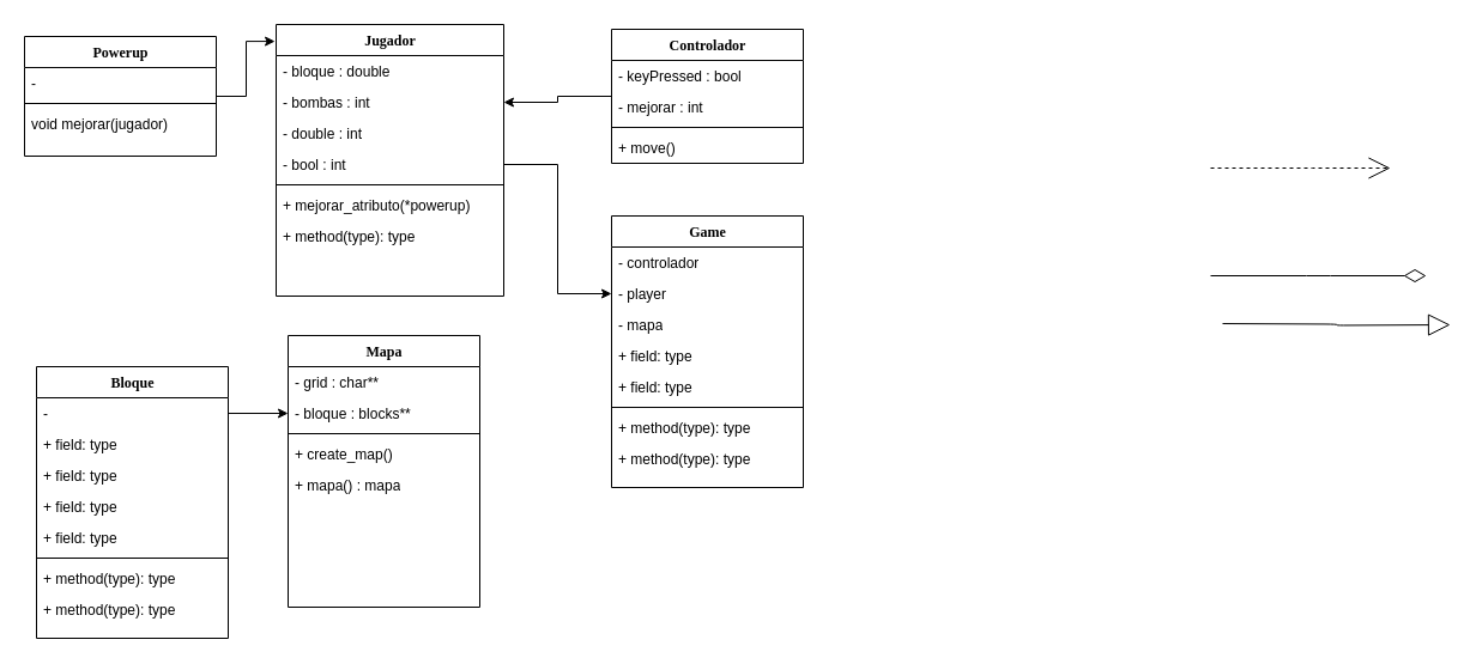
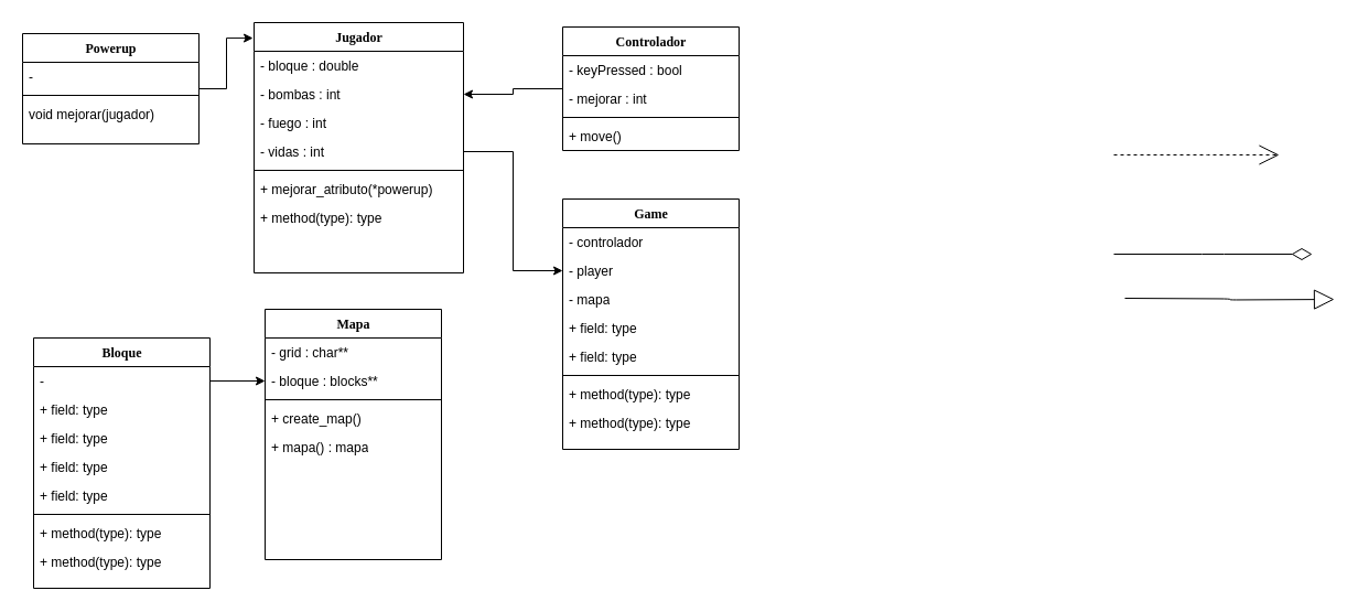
  <mxCell id="0" />
  <mxCell id="1" parent="0" />
  <mxCell id="2" value="Bloque" style="swimlane;html=1;fontStyle=1;align=center;verticalAlign=top;childLayout=stackLayout;horizontal=1;startSize=26;horizontalStack=0;resizeParent=1;resizeLast=0;collapsible=1;marginBottom=0;swimlaneFillColor=#ffffff;rounded=0;shadow=0;comic=0;labelBackgroundColor=none;strokeWidth=1;fillColor=none;fontFamily=Verdana;fontSize=12" parent="1" vertex="1"><mxGeometry x="30" y="306" width="160" height="227" as="geometry" /></mxCell>
  <mxCell id="3" value="-&amp;nbsp;" style="text;html=1;strokeColor=none;fillColor=none;align=left;verticalAlign=top;spacingLeft=4;spacingRight=4;whiteSpace=wrap;overflow=hidden;rotatable=0;points=[[0,0.5],[1,0.5]];portConstraint=eastwest;" parent="2" vertex="1"><mxGeometry y="26" width="160" height="26" as="geometry" /></mxCell>
  <mxCell id="4" value="+ field: type" style="text;html=1;strokeColor=none;fillColor=none;align=left;verticalAlign=top;spacingLeft=4;spacingRight=4;whiteSpace=wrap;overflow=hidden;rotatable=0;points=[[0,0.5],[1,0.5]];portConstraint=eastwest;" parent="2" vertex="1"><mxGeometry y="52" width="160" height="26" as="geometry" /></mxCell>
  <mxCell id="5" value="+ field: type" style="text;html=1;strokeColor=none;fillColor=none;align=left;verticalAlign=top;spacingLeft=4;spacingRight=4;whiteSpace=wrap;overflow=hidden;rotatable=0;points=[[0,0.5],[1,0.5]];portConstraint=eastwest;" parent="2" vertex="1"><mxGeometry y="78" width="160" height="26" as="geometry" /></mxCell>
  <mxCell id="6" value="+ field: type" style="text;html=1;strokeColor=none;fillColor=none;align=left;verticalAlign=top;spacingLeft=4;spacingRight=4;whiteSpace=wrap;overflow=hidden;rotatable=0;points=[[0,0.5],[1,0.5]];portConstraint=eastwest;" parent="2" vertex="1"><mxGeometry y="104" width="160" height="26" as="geometry" /></mxCell>
  <mxCell id="7" value="+ field: type" style="text;html=1;strokeColor=none;fillColor=none;align=left;verticalAlign=top;spacingLeft=4;spacingRight=4;whiteSpace=wrap;overflow=hidden;rotatable=0;points=[[0,0.5],[1,0.5]];portConstraint=eastwest;" parent="2" vertex="1"><mxGeometry y="130" width="160" height="26" as="geometry" /></mxCell>
  <mxCell id="8" value="" style="line;html=1;strokeWidth=1;fillColor=none;align=left;verticalAlign=middle;spacingTop=-1;spacingLeft=3;spacingRight=3;rotatable=0;labelPosition=right;points=[];portConstraint=eastwest;" parent="2" vertex="1"><mxGeometry y="156" width="160" height="8" as="geometry" /></mxCell>
  <mxCell id="9" value="+ method(type): type" style="text;html=1;strokeColor=none;fillColor=none;align=left;verticalAlign=top;spacingLeft=4;spacingRight=4;whiteSpace=wrap;overflow=hidden;rotatable=0;points=[[0,0.5],[1,0.5]];portConstraint=eastwest;" parent="2" vertex="1"><mxGeometry y="164" width="160" height="26" as="geometry" /></mxCell>
  <mxCell id="10" value="+ method(type): type" style="text;html=1;strokeColor=none;fillColor=none;align=left;verticalAlign=top;spacingLeft=4;spacingRight=4;whiteSpace=wrap;overflow=hidden;rotatable=0;points=[[0,0.5],[1,0.5]];portConstraint=eastwest;" parent="2" vertex="1"><mxGeometry y="190" width="160" height="26" as="geometry" /></mxCell>
  <mxCell id="11" style="edgeStyle=elbowEdgeStyle;html=1;labelBackgroundColor=none;startFill=0;startSize=8;endArrow=open;endFill=0;endSize=16;fontFamily=Verdana;fontSize=12;elbow=vertical;dashed=1;" parent="1" edge="1"><mxGeometry relative="1" as="geometry"><mxPoint x="1010" y="140" as="sourcePoint" /><mxPoint x="1160" y="140" as="targetPoint" /></mxGeometry></mxCell>
  <mxCell id="12" style="edgeStyle=orthogonalEdgeStyle;html=1;labelBackgroundColor=none;startFill=0;startSize=8;endArrow=block;endFill=0;endSize=16;fontFamily=Verdana;fontSize=12;" parent="1" edge="1"><mxGeometry relative="1" as="geometry"><mxPoint x="1020" y="270" as="sourcePoint" /><mxPoint x="1210" y="271" as="targetPoint" /></mxGeometry></mxCell>
  <mxCell id="13" style="edgeStyle=elbowEdgeStyle;html=1;labelBackgroundColor=none;startFill=0;startSize=8;endArrow=diamondThin;endFill=0;endSize=16;fontFamily=Verdana;fontSize=12;elbow=vertical;" parent="1" edge="1"><mxGeometry relative="1" as="geometry"><mxPoint x="1010" y="230" as="sourcePoint" /><mxPoint x="1190" y="230" as="targetPoint" /></mxGeometry></mxCell>
  <mxCell id="14" value="Game" style="swimlane;html=1;fontStyle=1;align=center;verticalAlign=top;childLayout=stackLayout;horizontal=1;startSize=26;horizontalStack=0;resizeParent=1;resizeLast=0;collapsible=1;marginBottom=0;swimlaneFillColor=#ffffff;rounded=0;shadow=0;comic=0;labelBackgroundColor=none;strokeWidth=1;fillColor=none;fontFamily=Verdana;fontSize=12" parent="1" vertex="1"><mxGeometry x="510" y="180" width="160" height="227" as="geometry" /></mxCell>
  <mxCell id="15" value="- controlador" style="text;html=1;strokeColor=none;fillColor=none;align=left;verticalAlign=top;spacingLeft=4;spacingRight=4;whiteSpace=wrap;overflow=hidden;rotatable=0;points=[[0,0.5],[1,0.5]];portConstraint=eastwest;" parent="14" vertex="1"><mxGeometry y="26" width="160" height="26" as="geometry" /></mxCell>
  <mxCell id="16" value="- player" style="text;html=1;strokeColor=none;fillColor=none;align=left;verticalAlign=top;spacingLeft=4;spacingRight=4;whiteSpace=wrap;overflow=hidden;rotatable=0;points=[[0,0.5],[1,0.5]];portConstraint=eastwest;" parent="14" vertex="1"><mxGeometry y="52" width="160" height="26" as="geometry" /></mxCell>
  <mxCell id="17" value="- mapa" style="text;html=1;strokeColor=none;fillColor=none;align=left;verticalAlign=top;spacingLeft=4;spacingRight=4;whiteSpace=wrap;overflow=hidden;rotatable=0;points=[[0,0.5],[1,0.5]];portConstraint=eastwest;" parent="14" vertex="1"><mxGeometry y="78" width="160" height="26" as="geometry" /></mxCell>
  <mxCell id="18" value="+ field: type" style="text;html=1;strokeColor=none;fillColor=none;align=left;verticalAlign=top;spacingLeft=4;spacingRight=4;whiteSpace=wrap;overflow=hidden;rotatable=0;points=[[0,0.5],[1,0.5]];portConstraint=eastwest;" parent="14" vertex="1"><mxGeometry y="104" width="160" height="26" as="geometry" /></mxCell>
  <mxCell id="19" value="+ field: type" style="text;html=1;strokeColor=none;fillColor=none;align=left;verticalAlign=top;spacingLeft=4;spacingRight=4;whiteSpace=wrap;overflow=hidden;rotatable=0;points=[[0,0.5],[1,0.5]];portConstraint=eastwest;" parent="14" vertex="1"><mxGeometry y="130" width="160" height="26" as="geometry" /></mxCell>
  <mxCell id="20" value="" style="line;html=1;strokeWidth=1;fillColor=none;align=left;verticalAlign=middle;spacingTop=-1;spacingLeft=3;spacingRight=3;rotatable=0;labelPosition=right;points=[];portConstraint=eastwest;" parent="14" vertex="1"><mxGeometry y="156" width="160" height="8" as="geometry" /></mxCell>
  <mxCell id="21" value="+ method(type): type" style="text;html=1;strokeColor=none;fillColor=none;align=left;verticalAlign=top;spacingLeft=4;spacingRight=4;whiteSpace=wrap;overflow=hidden;rotatable=0;points=[[0,0.5],[1,0.5]];portConstraint=eastwest;" parent="14" vertex="1"><mxGeometry y="164" width="160" height="26" as="geometry" /></mxCell>
  <mxCell id="22" value="+ method(type): type" style="text;html=1;strokeColor=none;fillColor=none;align=left;verticalAlign=top;spacingLeft=4;spacingRight=4;whiteSpace=wrap;overflow=hidden;rotatable=0;points=[[0,0.5],[1,0.5]];portConstraint=eastwest;" parent="14" vertex="1"><mxGeometry y="190" width="160" height="26" as="geometry" /></mxCell>
  <mxCell id="23" style="edgeStyle=orthogonalEdgeStyle;rounded=0;orthogonalLoop=1;jettySize=auto;html=1;entryX=1;entryY=0.5;entryDx=0;entryDy=0;" edge="1" parent="1" source="24" target="31"><mxGeometry relative="1" as="geometry" /></mxCell>
  <mxCell id="24" value="Controlador" style="swimlane;html=1;fontStyle=1;align=center;verticalAlign=top;childLayout=stackLayout;horizontal=1;startSize=26;horizontalStack=0;resizeParent=1;resizeLast=0;collapsible=1;marginBottom=0;swimlaneFillColor=#ffffff;rounded=0;shadow=0;comic=0;labelBackgroundColor=none;strokeWidth=1;fillColor=none;fontFamily=Verdana;fontSize=12" parent="1" vertex="1"><mxGeometry x="510" y="24" width="160" height="112" as="geometry" /></mxCell>
  <mxCell id="25" value="- keyPressed : bool" style="text;html=1;strokeColor=none;fillColor=none;align=left;verticalAlign=top;spacingLeft=4;spacingRight=4;whiteSpace=wrap;overflow=hidden;rotatable=0;points=[[0,0.5],[1,0.5]];portConstraint=eastwest;" parent="24" vertex="1"><mxGeometry y="26" width="160" height="26" as="geometry" /></mxCell>
  <mxCell id="26" value="- mejorar : int" style="text;html=1;strokeColor=none;fillColor=none;align=left;verticalAlign=top;spacingLeft=4;spacingRight=4;whiteSpace=wrap;overflow=hidden;rotatable=0;points=[[0,0.5],[1,0.5]];portConstraint=eastwest;" parent="24" vertex="1"><mxGeometry y="52" width="160" height="26" as="geometry" /></mxCell>
  <mxCell id="27" value="" style="line;html=1;strokeWidth=1;fillColor=none;align=left;verticalAlign=middle;spacingTop=-1;spacingLeft=3;spacingRight=3;rotatable=0;labelPosition=right;points=[];portConstraint=eastwest;" parent="24" vertex="1"><mxGeometry y="78" width="160" height="8" as="geometry" /></mxCell>
  <mxCell id="28" value="+ move()" style="text;html=1;strokeColor=none;fillColor=none;align=left;verticalAlign=top;spacingLeft=4;spacingRight=4;whiteSpace=wrap;overflow=hidden;rotatable=0;points=[[0,0.5],[1,0.5]];portConstraint=eastwest;" parent="24" vertex="1"><mxGeometry y="86" width="160" height="26" as="geometry" /></mxCell>
  <mxCell id="29" value="Jugador" style="swimlane;html=1;fontStyle=1;align=center;verticalAlign=top;childLayout=stackLayout;horizontal=1;startSize=26;horizontalStack=0;resizeParent=1;resizeLast=0;collapsible=1;marginBottom=0;swimlaneFillColor=#ffffff;rounded=0;shadow=0;comic=0;labelBackgroundColor=none;strokeWidth=1;fillColor=none;fontFamily=Verdana;fontSize=12" parent="1" vertex="1"><mxGeometry x="230" y="20" width="190" height="227" as="geometry" /></mxCell>
  <mxCell id="30" value="- bloque : double" style="text;html=1;strokeColor=none;fillColor=none;align=left;verticalAlign=top;spacingLeft=4;spacingRight=4;whiteSpace=wrap;overflow=hidden;rotatable=0;points=[[0,0.5],[1,0.5]];portConstraint=eastwest;" parent="29" vertex="1"><mxGeometry y="26" width="190" height="26" as="geometry" /></mxCell>
  <mxCell id="31" value="- bombas : int" style="text;html=1;strokeColor=none;fillColor=none;align=left;verticalAlign=top;spacingLeft=4;spacingRight=4;whiteSpace=wrap;overflow=hidden;rotatable=0;points=[[0,0.5],[1,0.5]];portConstraint=eastwest;" parent="29" vertex="1"><mxGeometry y="52" width="190" height="26" as="geometry" /></mxCell>
- <mxCell id="32" value="- double : int" style="text;html=1;strokeColor=none;fillColor=none;align=left;verticalAlign=top;spacingLeft=4;spacingRight=4;whiteSpace=wrap;overflow=hidden;rotatable=0;points=[[0,0.5],[1,0.5]];portConstraint=eastwest;" parent="29" vertex="1"><mxGeometry y="78" width="190" height="26" as="geometry" /></mxCell>
- <mxCell id="33" value="- bool : int" style="text;html=1;strokeColor=none;fillColor=none;align=left;verticalAlign=top;spacingLeft=4;spacingRight=4;whiteSpace=wrap;overflow=hidden;rotatable=0;points=[[0,0.5],[1,0.5]];portConstraint=eastwest;" parent="29" vertex="1"><mxGeometry y="104" width="190" height="26" as="geometry" /></mxCell>
+ <mxCell id="32" value="- fuego : int" style="text;html=1;strokeColor=none;fillColor=none;align=left;verticalAlign=top;spacingLeft=4;spacingRight=4;whiteSpace=wrap;overflow=hidden;rotatable=0;points=[[0,0.5],[1,0.5]];portConstraint=eastwest;" parent="29" vertex="1"><mxGeometry y="78" width="190" height="26" as="geometry" /></mxCell>
+ <mxCell id="33" value="- vidas : int" style="text;html=1;strokeColor=none;fillColor=none;align=left;verticalAlign=top;spacingLeft=4;spacingRight=4;whiteSpace=wrap;overflow=hidden;rotatable=0;points=[[0,0.5],[1,0.5]];portConstraint=eastwest;" parent="29" vertex="1"><mxGeometry y="104" width="190" height="26" as="geometry" /></mxCell>
  <mxCell id="34" value="" style="line;html=1;strokeWidth=1;fillColor=none;align=left;verticalAlign=middle;spacingTop=-1;spacingLeft=3;spacingRight=3;rotatable=0;labelPosition=right;points=[];portConstraint=eastwest;" parent="29" vertex="1"><mxGeometry y="130" width="190" height="8" as="geometry" /></mxCell>
  <mxCell id="35" value="+ mejorar_atributo(*powerup)" style="text;html=1;strokeColor=none;fillColor=none;align=left;verticalAlign=top;spacingLeft=4;spacingRight=4;whiteSpace=wrap;overflow=hidden;rotatable=0;points=[[0,0.5],[1,0.5]];portConstraint=eastwest;" parent="29" vertex="1"><mxGeometry y="138" width="190" height="26" as="geometry" /></mxCell>
  <mxCell id="36" value="+ method(type): type" style="text;html=1;strokeColor=none;fillColor=none;align=left;verticalAlign=top;spacingLeft=4;spacingRight=4;whiteSpace=wrap;overflow=hidden;rotatable=0;points=[[0,0.5],[1,0.5]];portConstraint=eastwest;" parent="29" vertex="1"><mxGeometry y="164" width="190" height="26" as="geometry" /></mxCell>
  <mxCell id="37" value="Powerup" style="swimlane;html=1;fontStyle=1;align=center;verticalAlign=top;childLayout=stackLayout;horizontal=1;startSize=26;horizontalStack=0;resizeParent=1;resizeLast=0;collapsible=1;marginBottom=0;swimlaneFillColor=#ffffff;rounded=0;shadow=0;comic=0;labelBackgroundColor=none;strokeWidth=1;fillColor=none;fontFamily=Verdana;fontSize=12" vertex="1" parent="1"><mxGeometry x="20" y="30" width="160" height="100" as="geometry" /></mxCell>
  <mxCell id="38" value="-&amp;nbsp;" style="text;html=1;strokeColor=none;fillColor=none;align=left;verticalAlign=top;spacingLeft=4;spacingRight=4;whiteSpace=wrap;overflow=hidden;rotatable=0;points=[[0,0.5],[1,0.5]];portConstraint=eastwest;" vertex="1" parent="37"><mxGeometry y="26" width="160" height="26" as="geometry" /></mxCell>
  <mxCell id="39" value="" style="line;html=1;strokeWidth=1;fillColor=none;align=left;verticalAlign=middle;spacingTop=-1;spacingLeft=3;spacingRight=3;rotatable=0;labelPosition=right;points=[];portConstraint=eastwest;" vertex="1" parent="37"><mxGeometry y="52" width="160" height="8" as="geometry" /></mxCell>
  <mxCell id="40" value="void mejorar(jugador)" style="text;html=1;strokeColor=none;fillColor=none;align=left;verticalAlign=top;spacingLeft=4;spacingRight=4;whiteSpace=wrap;overflow=hidden;rotatable=0;points=[[0,0.5],[1,0.5]];portConstraint=eastwest;" vertex="1" parent="37"><mxGeometry y="60" width="160" height="26" as="geometry" /></mxCell>
  <mxCell id="41" style="edgeStyle=orthogonalEdgeStyle;rounded=0;orthogonalLoop=1;jettySize=auto;html=1;entryX=-0.005;entryY=0.062;entryDx=0;entryDy=0;entryPerimeter=0;" edge="1" parent="1" source="37" target="29"><mxGeometry relative="1" as="geometry" /></mxCell>
  <mxCell id="42" value="Mapa" style="swimlane;html=1;fontStyle=1;align=center;verticalAlign=top;childLayout=stackLayout;horizontal=1;startSize=26;horizontalStack=0;resizeParent=1;resizeLast=0;collapsible=1;marginBottom=0;swimlaneFillColor=#ffffff;rounded=0;shadow=0;comic=0;labelBackgroundColor=none;strokeWidth=1;fillColor=none;fontFamily=Verdana;fontSize=12" vertex="1" parent="1"><mxGeometry x="240" y="280" width="160" height="227" as="geometry" /></mxCell>
  <mxCell id="43" value="- grid : char**" style="text;html=1;strokeColor=none;fillColor=none;align=left;verticalAlign=top;spacingLeft=4;spacingRight=4;whiteSpace=wrap;overflow=hidden;rotatable=0;points=[[0,0.5],[1,0.5]];portConstraint=eastwest;" vertex="1" parent="42"><mxGeometry y="26" width="160" height="26" as="geometry" /></mxCell>
  <mxCell id="44" value="- bloque : blocks**" style="text;html=1;strokeColor=none;fillColor=none;align=left;verticalAlign=top;spacingLeft=4;spacingRight=4;whiteSpace=wrap;overflow=hidden;rotatable=0;points=[[0,0.5],[1,0.5]];portConstraint=eastwest;" vertex="1" parent="42"><mxGeometry y="52" width="160" height="26" as="geometry" /></mxCell>
  <mxCell id="45" value="" style="line;html=1;strokeWidth=1;fillColor=none;align=left;verticalAlign=middle;spacingTop=-1;spacingLeft=3;spacingRight=3;rotatable=0;labelPosition=right;points=[];portConstraint=eastwest;" vertex="1" parent="42"><mxGeometry y="78" width="160" height="8" as="geometry" /></mxCell>
  <mxCell id="46" value="+ create_map()" style="text;html=1;strokeColor=none;fillColor=none;align=left;verticalAlign=top;spacingLeft=4;spacingRight=4;whiteSpace=wrap;overflow=hidden;rotatable=0;points=[[0,0.5],[1,0.5]];portConstraint=eastwest;" vertex="1" parent="42"><mxGeometry y="86" width="160" height="26" as="geometry" /></mxCell>
  <mxCell id="47" value="+ mapa() : mapa" style="text;html=1;strokeColor=none;fillColor=none;align=left;verticalAlign=top;spacingLeft=4;spacingRight=4;whiteSpace=wrap;overflow=hidden;rotatable=0;points=[[0,0.5],[1,0.5]];portConstraint=eastwest;" vertex="1" parent="42"><mxGeometry y="112" width="160" height="26" as="geometry" /></mxCell>
  <mxCell id="48" style="edgeStyle=orthogonalEdgeStyle;rounded=0;orthogonalLoop=1;jettySize=auto;html=1;" edge="1" parent="1" source="3" target="44"><mxGeometry relative="1" as="geometry" /></mxCell>
  <mxCell id="49" style="edgeStyle=orthogonalEdgeStyle;rounded=0;orthogonalLoop=1;jettySize=auto;html=1;entryX=0;entryY=0.5;entryDx=0;entryDy=0;" edge="1" parent="1" source="33" target="16"><mxGeometry relative="1" as="geometry" /></mxCell>
